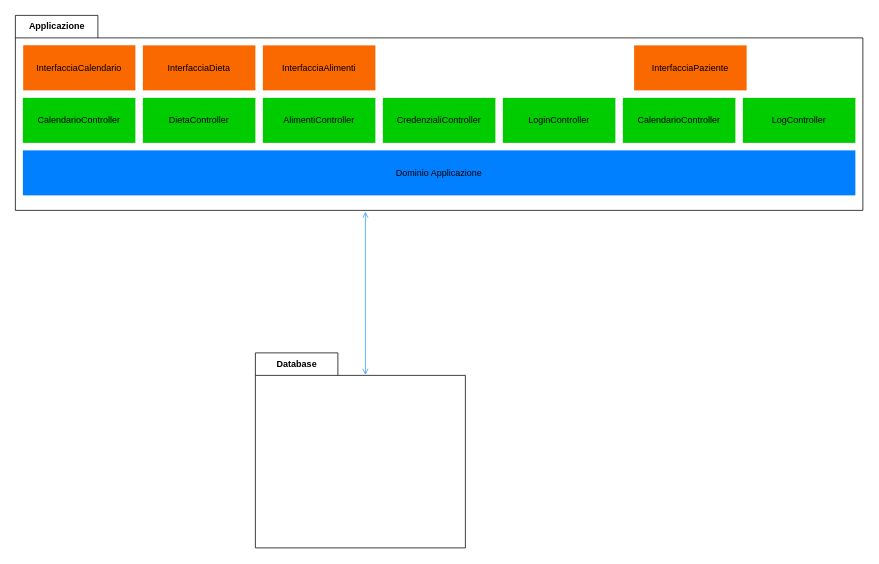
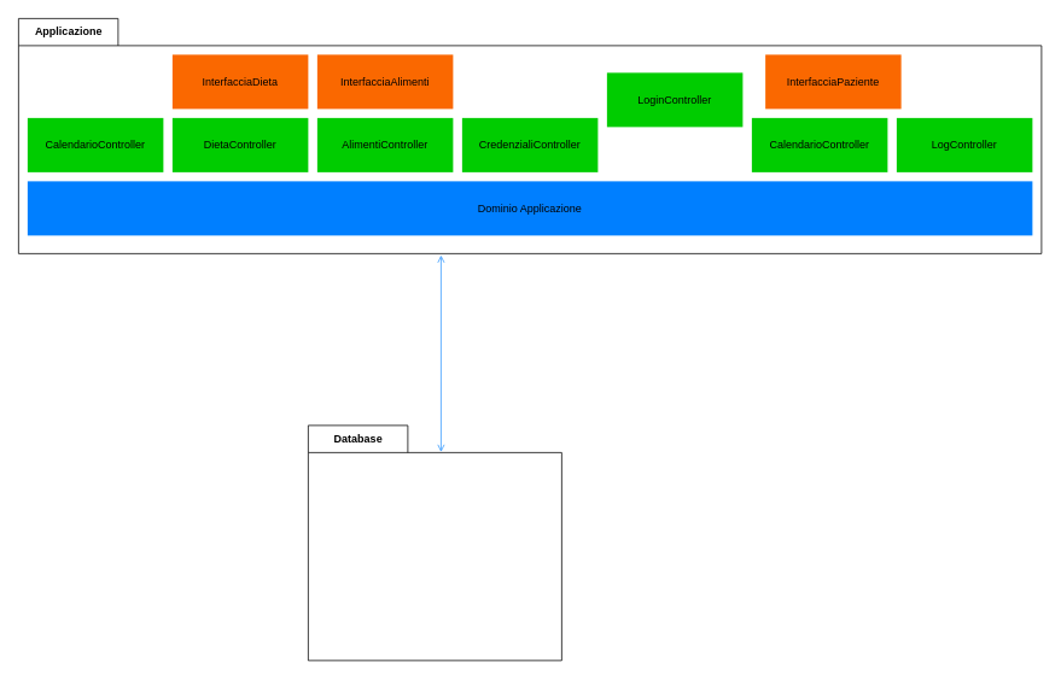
  <mxCell id="0" />
  <mxCell id="1" parent="0" />
  <mxCell id="2" value="Applicazione" style="shape=folder;fontStyle=1;tabWidth=110;tabHeight=30;tabPosition=left;html=1;boundedLbl=1;labelInHeader=1;container=1;collapsible=0;strokeColor=#000000;strokeWidth=1;fillColor=default;gradientColor=none;" parent="1" vertex="1"><mxGeometry x="20" y="20" width="1130" height="260" as="geometry" /></mxCell>
  <mxCell id="3" value="" style="html=1;strokeColor=none;resizeWidth=1;resizeHeight=1;fillColor=none;part=1;connectable=0;allowArrows=0;deletable=0;" parent="2" vertex="1"><mxGeometry width="1130.0" height="182" relative="1" as="geometry"><mxPoint y="30" as="offset" /></mxGeometry></mxCell>
- <mxCell id="4" value="InterfacciaCalendario" style="rounded=0;whiteSpace=wrap;html=1;strokeColor=none;strokeWidth=1;fillColor=#FA6800;gradientColor=none;" parent="2" vertex="1"><mxGeometry x="10.42" y="39.83" width="149.58" height="60.17" as="geometry" /></mxCell>
  <mxCell id="5" value="InterfacciaDieta" style="rounded=0;whiteSpace=wrap;html=1;strokeColor=none;strokeWidth=1;fillColor=#FA6800;gradientColor=none;" parent="1" vertex="1"><mxGeometry x="190" y="60" width="150" height="60" as="geometry" /></mxCell>
  <mxCell id="6" value="InterfacciaAlimenti" style="rounded=0;whiteSpace=wrap;html=1;strokeColor=none;strokeWidth=1;fillColor=#FA6800;gradientColor=none;" parent="1" vertex="1"><mxGeometry x="350" y="60" width="150" height="60" as="geometry" /></mxCell>
  <mxCell id="7" value="InterfacciaPaziente" style="rounded=0;whiteSpace=wrap;html=1;strokeColor=none;strokeWidth=1;fillColor=#FA6800;gradientColor=none;" parent="1" vertex="1"><mxGeometry x="845" y="60" width="150" height="60" as="geometry" /></mxCell>
  <mxCell id="8" value="CalendarioController" style="rounded=0;whiteSpace=wrap;html=1;strokeColor=none;strokeWidth=1;fillColor=#00CC00;gradientColor=none;" parent="1" vertex="1"><mxGeometry x="30" y="130" width="150" height="60" as="geometry" /></mxCell>
  <mxCell id="9" value="DietaController" style="rounded=0;whiteSpace=wrap;html=1;strokeColor=none;strokeWidth=1;fillColor=#00CC00;gradientColor=none;" parent="1" vertex="1"><mxGeometry x="190" y="130" width="150" height="60" as="geometry" /></mxCell>
  <mxCell id="10" value="AlimentiController" style="rounded=0;whiteSpace=wrap;html=1;strokeColor=none;strokeWidth=1;fillColor=#00CC00;gradientColor=none;" parent="1" vertex="1"><mxGeometry x="350" y="130" width="150" height="60" as="geometry" /></mxCell>
  <mxCell id="11" value="CredenzialiController" style="rounded=0;whiteSpace=wrap;html=1;strokeColor=none;strokeWidth=1;fillColor=#00CC00;gradientColor=none;" parent="1" vertex="1"><mxGeometry x="510" y="130" width="150" height="60" as="geometry" /></mxCell>
  <mxCell id="12" value="CalendarioController" style="rounded=0;whiteSpace=wrap;html=1;strokeColor=none;strokeWidth=1;fillColor=#00CC00;gradientColor=none;" parent="1" vertex="1"><mxGeometry x="830" y="130" width="150" height="60" as="geometry" /></mxCell>
- <mxCell id="13" value="LoginController" style="rounded=0;whiteSpace=wrap;html=1;strokeColor=none;strokeWidth=1;fillColor=#00CC00;gradientColor=none;" parent="1" vertex="1"><mxGeometry x="670" y="130" width="150" height="60" as="geometry" /></mxCell>
+ <mxCell id="13" value="LoginController" style="rounded=0;whiteSpace=wrap;html=1;strokeColor=none;strokeWidth=1;fillColor=#00CC00;gradientColor=none;" parent="1" vertex="1"><mxGeometry x="670" y="80" width="150" height="60" as="geometry" /></mxCell>
  <mxCell id="14" value="Dominio Applicazione" style="rounded=0;whiteSpace=wrap;html=1;strokeColor=none;strokeWidth=1;fillColor=#007FFF;gradientColor=none;" parent="1" vertex="1"><mxGeometry x="30" y="200" width="1110" height="60" as="geometry" /></mxCell>
  <mxCell id="15" value="Database" style="shape=folder;fontStyle=1;tabWidth=110;tabHeight=30;tabPosition=left;html=1;boundedLbl=1;labelInHeader=1;container=1;collapsible=0;strokeColor=#000000;strokeWidth=1;fillColor=default;gradientColor=none;" parent="1" vertex="1"><mxGeometry x="340" y="470" width="280" height="260" as="geometry" /></mxCell>
  <mxCell id="16" value="" style="html=1;strokeColor=none;resizeWidth=1;resizeHeight=1;fillColor=none;part=1;connectable=0;allowArrows=0;deletable=0;" parent="15" vertex="1"><mxGeometry width="280.0" height="182" relative="1" as="geometry"><mxPoint y="30" as="offset" /></mxGeometry></mxCell>
  <mxCell id="17" value="LogController" style="rounded=0;whiteSpace=wrap;html=1;strokeColor=none;strokeWidth=1;fillColor=#00CC00;gradientColor=none;" parent="1" vertex="1"><mxGeometry x="990" y="130" width="150" height="60" as="geometry" /></mxCell>
  <mxCell id="18" value="" style="endArrow=open;startArrow=open;html=1;rounded=0;entryX=0.413;entryY=1.007;entryDx=0;entryDy=0;entryPerimeter=0;exitX=0.524;exitY=0.113;exitDx=0;exitDy=0;exitPerimeter=0;startFill=0;endFill=0;strokeColor=#3399FF;" parent="1" source="15" target="2" edge="1"><mxGeometry width="50" height="50" relative="1" as="geometry"><mxPoint x="560" y="440" as="sourcePoint" /><mxPoint x="610" y="390" as="targetPoint" /></mxGeometry></mxCell>
